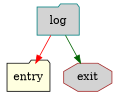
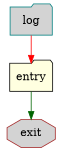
  digraph {
    fontname="DejaVu Serif"
    node [fillcolor=lightgrey fontname="DejaVu Serif" shape=folder style=filled]
    edge [fontname="DejaVu Serif"]
    entry [color=black fillcolor=lightyellow se_cronExpression0="*/5 * * * *" se_maxRetries0=0 se_timeZone0="Mountain Standard Time" se_type0=TimerTrigger]
    log [color=teal se_action0="(ctx, log) => {\n       log.LogInformation($\"Cron Triggered.\");\n    }" se_type0=Action]
    exit [color=brown shape=octagon]
    log -> entry [color=red]
-   log -> exit [color=darkgreen]
+   entry -> exit [color=darkgreen]
  }
